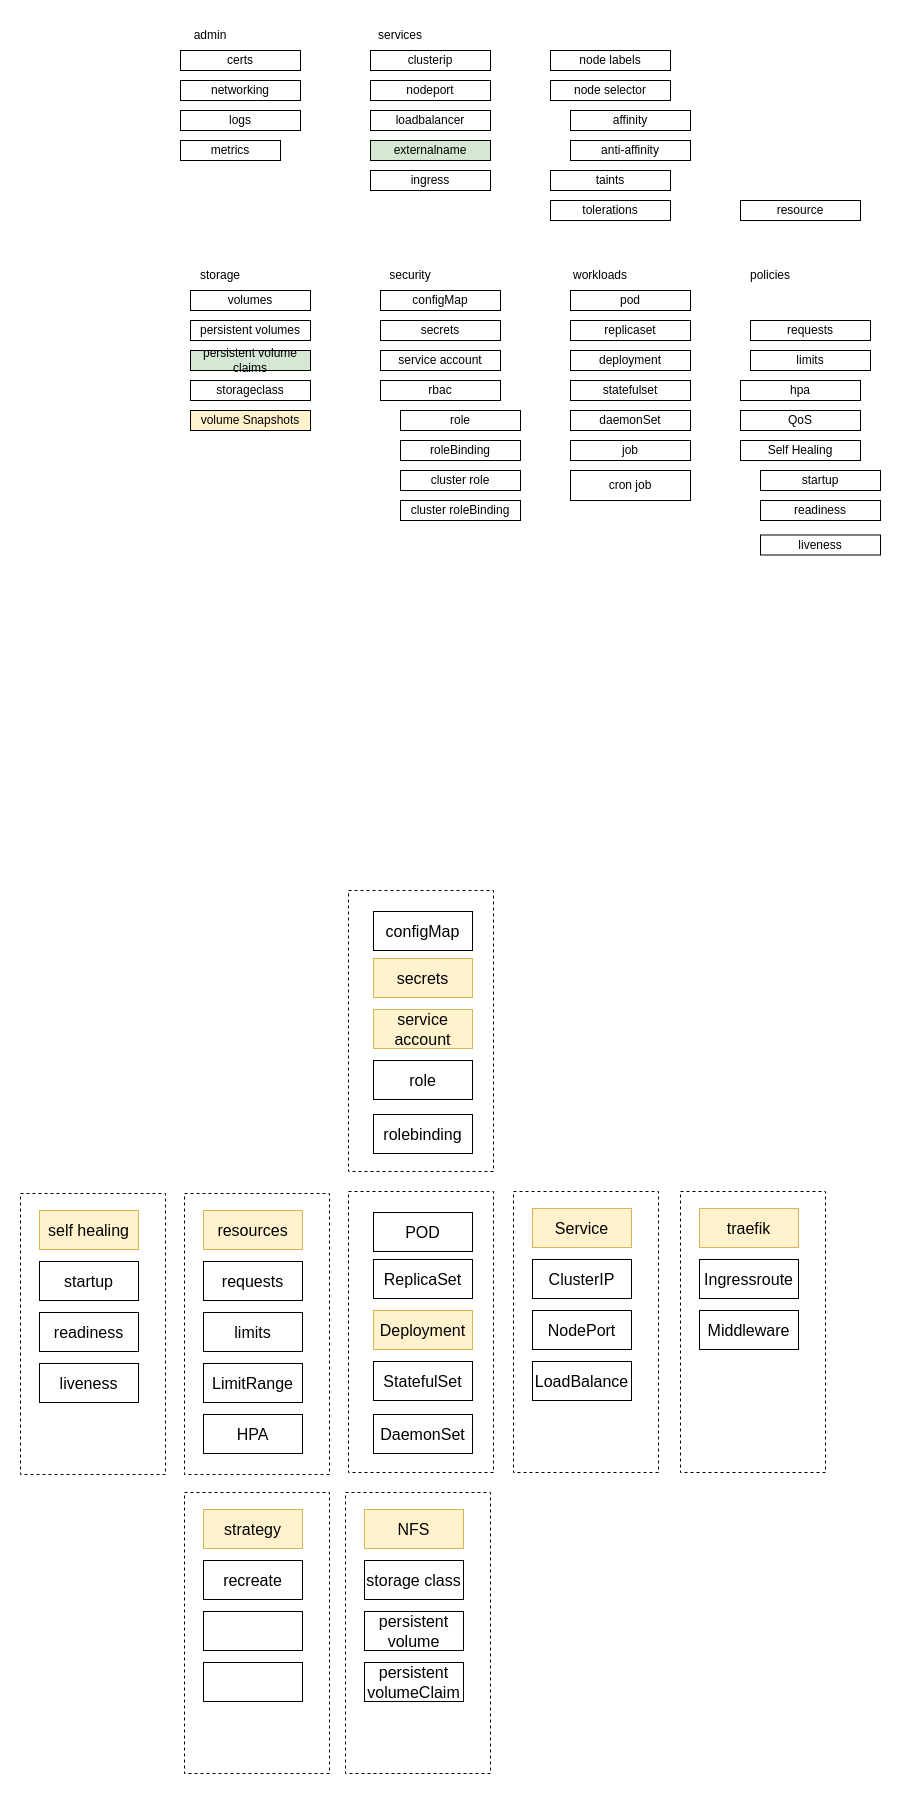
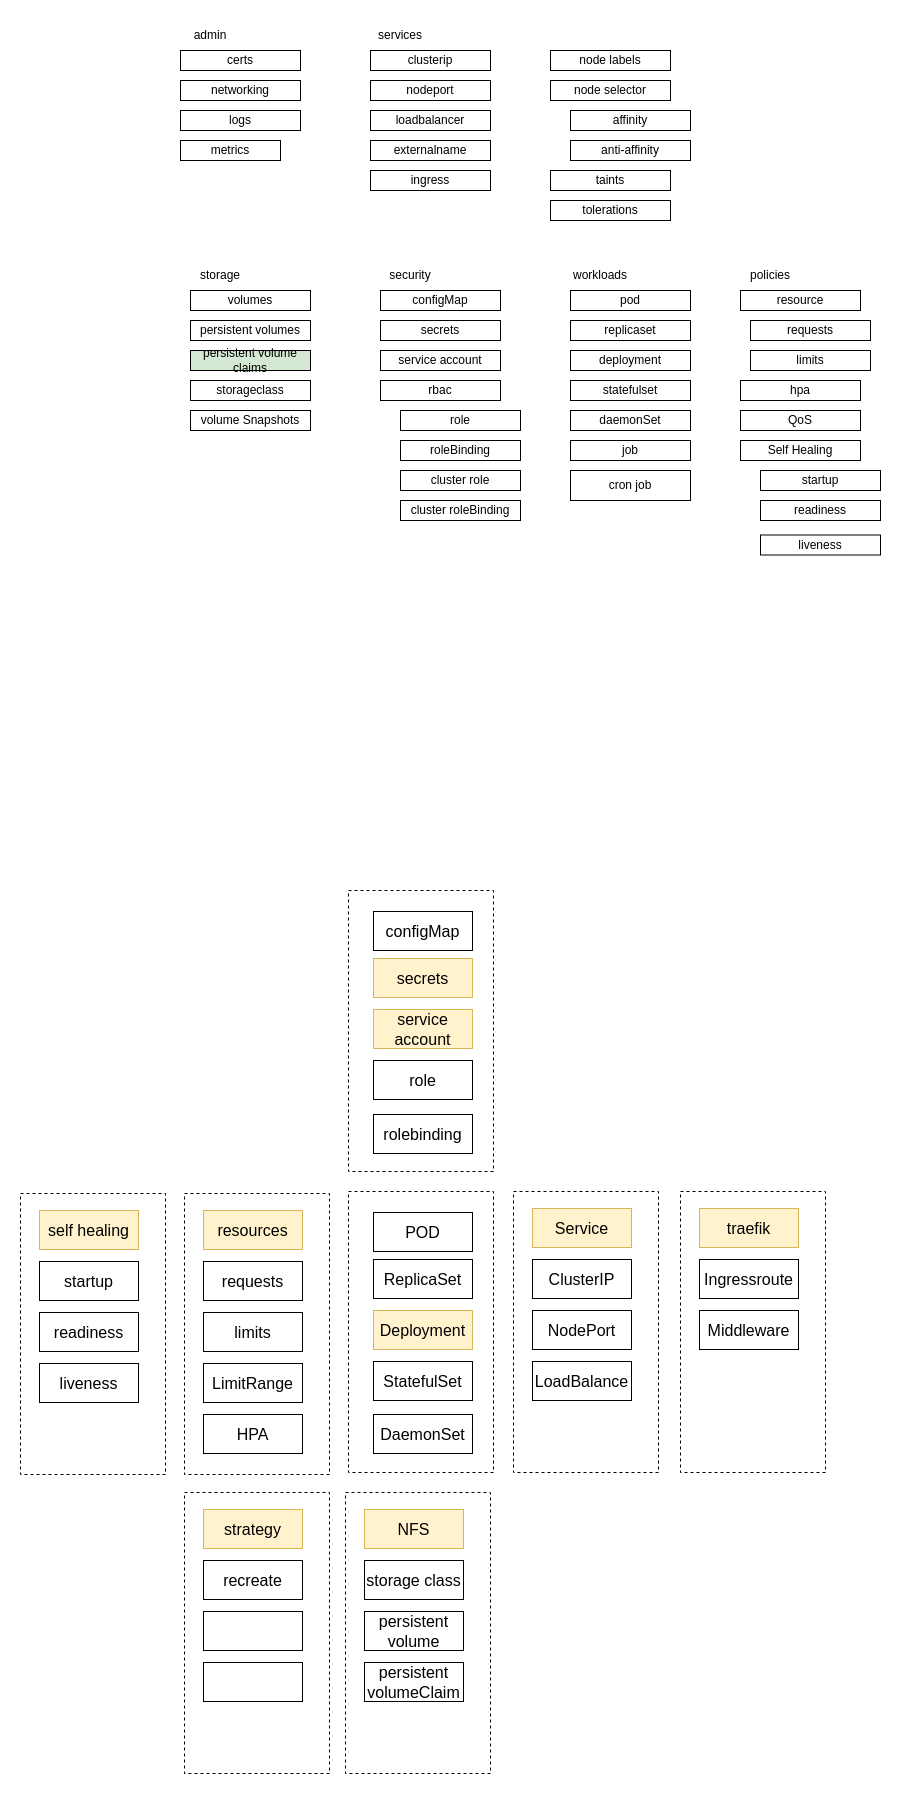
  <mxCell id="0" />
  <mxCell id="1" parent="0" />
  <mxCell id="2" value="certs" style="rounded=0;whiteSpace=wrap;html=1;" parent="1" vertex="1"><mxGeometry x="180" y="50" width="120" height="20" as="geometry" /></mxCell>
  <mxCell id="3" value="networking" style="rounded=0;whiteSpace=wrap;html=1;" parent="1" vertex="1"><mxGeometry x="180" y="80" width="120" height="20" as="geometry" /></mxCell>
  <mxCell id="4" value="logs" style="rounded=0;whiteSpace=wrap;html=1;" parent="1" vertex="1"><mxGeometry x="180" y="110" width="120" height="20" as="geometry" /></mxCell>
  <mxCell id="5" value="metrics" style="rounded=0;whiteSpace=wrap;html=1;" parent="1" vertex="1"><mxGeometry x="180" y="140" width="100" height="20" as="geometry" /></mxCell>
  <mxCell id="6" value="clusterip" style="rounded=0;whiteSpace=wrap;html=1;" parent="1" vertex="1"><mxGeometry x="370" y="50" width="120" height="20" as="geometry" /></mxCell>
  <mxCell id="7" value="nodeport" style="rounded=0;whiteSpace=wrap;html=1;" parent="1" vertex="1"><mxGeometry x="370" y="80" width="120" height="20" as="geometry" /></mxCell>
  <mxCell id="8" value="loadbalancer" style="rounded=0;whiteSpace=wrap;html=1;" parent="1" vertex="1"><mxGeometry x="370" y="110" width="120" height="20" as="geometry" /></mxCell>
- <mxCell id="9" value="externalname" style="rounded=0;whiteSpace=wrap;html=1;fillColor=#d5e8d4;" parent="1" vertex="1"><mxGeometry x="370" y="140" width="120" height="20" as="geometry" /></mxCell>
+ <mxCell id="9" value="externalname" style="rounded=0;whiteSpace=wrap;html=1;" parent="1" vertex="1"><mxGeometry x="370" y="140" width="120" height="20" as="geometry" /></mxCell>
  <mxCell id="10" value="ingress" style="rounded=0;whiteSpace=wrap;html=1;" parent="1" vertex="1"><mxGeometry x="370" y="170" width="120" height="20" as="geometry" /></mxCell>
  <mxCell id="11" value="node labels" style="rounded=0;whiteSpace=wrap;html=1;" parent="1" vertex="1"><mxGeometry x="550" y="50" width="120" height="20" as="geometry" /></mxCell>
  <mxCell id="12" value="node selector" style="rounded=0;whiteSpace=wrap;html=1;" parent="1" vertex="1"><mxGeometry x="550" y="80" width="120" height="20" as="geometry" /></mxCell>
  <mxCell id="13" value="affinity" style="rounded=0;whiteSpace=wrap;html=1;" parent="1" vertex="1"><mxGeometry x="570" y="110" width="120" height="20" as="geometry" /></mxCell>
  <mxCell id="14" value="anti-affinity" style="rounded=0;whiteSpace=wrap;html=1;" parent="1" vertex="1"><mxGeometry x="570" y="140" width="120" height="20" as="geometry" /></mxCell>
  <mxCell id="15" value="admin" style="text;html=1;strokeColor=none;fillColor=none;align=center;verticalAlign=middle;whiteSpace=wrap;rounded=0;" parent="1" vertex="1"><mxGeometry x="180" y="20" width="60" height="30" as="geometry" /></mxCell>
  <mxCell id="16" value="services" style="text;html=1;strokeColor=none;fillColor=none;align=center;verticalAlign=middle;whiteSpace=wrap;rounded=0;" parent="1" vertex="1"><mxGeometry x="370" y="20" width="60" height="30" as="geometry" /></mxCell>
  <mxCell id="17" value="taints" style="rounded=0;whiteSpace=wrap;html=1;" parent="1" vertex="1"><mxGeometry x="550" y="170" width="120" height="20" as="geometry" /></mxCell>
  <mxCell id="18" value="tolerations" style="rounded=0;whiteSpace=wrap;html=1;" parent="1" vertex="1"><mxGeometry x="550" y="200" width="120" height="20" as="geometry" /></mxCell>
  <mxCell id="19" value="storage" style="text;html=1;strokeColor=none;fillColor=none;align=center;verticalAlign=middle;whiteSpace=wrap;rounded=0;" parent="1" vertex="1"><mxGeometry x="190" y="260" width="60" height="30" as="geometry" /></mxCell>
  <mxCell id="20" value="volumes" style="rounded=0;whiteSpace=wrap;html=1;" parent="1" vertex="1"><mxGeometry x="190" y="290" width="120" height="20" as="geometry" /></mxCell>
  <mxCell id="21" value="persistent volumes" style="rounded=0;whiteSpace=wrap;html=1;" parent="1" vertex="1"><mxGeometry x="190" y="320" width="120" height="20" as="geometry" /></mxCell>
  <mxCell id="22" value="persistent volume claims" style="rounded=0;whiteSpace=wrap;html=1;fillColor=#d5e8d4;" parent="1" vertex="1"><mxGeometry x="190" y="350" width="120" height="20" as="geometry" /></mxCell>
  <mxCell id="23" value="storageclass" style="rounded=0;whiteSpace=wrap;html=1;" parent="1" vertex="1"><mxGeometry x="190" y="380" width="120" height="20" as="geometry" /></mxCell>
  <mxCell id="24" value="security" style="text;html=1;strokeColor=none;fillColor=none;align=center;verticalAlign=middle;whiteSpace=wrap;rounded=0;" parent="1" vertex="1"><mxGeometry x="380" y="260" width="60" height="30" as="geometry" /></mxCell>
  <mxCell id="25" value="configMap" style="rounded=0;whiteSpace=wrap;html=1;" parent="1" vertex="1"><mxGeometry x="380" y="290" width="120" height="20" as="geometry" /></mxCell>
  <mxCell id="26" value="secrets" style="rounded=0;whiteSpace=wrap;html=1;" parent="1" vertex="1"><mxGeometry x="380" y="320" width="120" height="20" as="geometry" /></mxCell>
  <mxCell id="27" value="service account" style="rounded=0;whiteSpace=wrap;html=1;" parent="1" vertex="1"><mxGeometry x="380" y="350" width="120" height="20" as="geometry" /></mxCell>
  <mxCell id="28" value="rbac" style="rounded=0;whiteSpace=wrap;html=1;" parent="1" vertex="1"><mxGeometry x="380" y="380" width="120" height="20" as="geometry" /></mxCell>
  <mxCell id="29" value="role" style="rounded=0;whiteSpace=wrap;html=1;" parent="1" vertex="1"><mxGeometry x="400" y="410" width="120" height="20" as="geometry" /></mxCell>
  <mxCell id="30" value="roleBinding" style="rounded=0;whiteSpace=wrap;html=1;" parent="1" vertex="1"><mxGeometry x="400" y="440" width="120" height="20" as="geometry" /></mxCell>
  <mxCell id="31" value="cluster role" style="rounded=0;whiteSpace=wrap;html=1;" parent="1" vertex="1"><mxGeometry x="400" y="470" width="120" height="20" as="geometry" /></mxCell>
  <mxCell id="32" value="cluster roleBinding" style="rounded=0;whiteSpace=wrap;html=1;" parent="1" vertex="1"><mxGeometry x="400" y="500" width="120" height="20" as="geometry" /></mxCell>
  <mxCell id="33" value="workloads" style="text;html=1;strokeColor=none;fillColor=none;align=center;verticalAlign=middle;whiteSpace=wrap;rounded=0;" parent="1" vertex="1"><mxGeometry x="570" y="260" width="60" height="30" as="geometry" /></mxCell>
  <mxCell id="34" value="pod" style="rounded=0;whiteSpace=wrap;html=1;" parent="1" vertex="1"><mxGeometry x="570" y="290" width="120" height="20" as="geometry" /></mxCell>
  <mxCell id="35" value="replicaset" style="rounded=0;whiteSpace=wrap;html=1;" parent="1" vertex="1"><mxGeometry x="570" y="320" width="120" height="20" as="geometry" /></mxCell>
  <mxCell id="36" value="deployment" style="rounded=0;whiteSpace=wrap;html=1;" parent="1" vertex="1"><mxGeometry x="570" y="350" width="120" height="20" as="geometry" /></mxCell>
  <mxCell id="37" value="statefulset" style="rounded=0;whiteSpace=wrap;html=1;" parent="1" vertex="1"><mxGeometry x="570" y="380" width="120" height="20" as="geometry" /></mxCell>
  <mxCell id="38" value="daemonSet" style="rounded=0;whiteSpace=wrap;html=1;" parent="1" vertex="1"><mxGeometry x="570" y="410" width="120" height="20" as="geometry" /></mxCell>
  <mxCell id="39" value="job" style="rounded=0;whiteSpace=wrap;html=1;" parent="1" vertex="1"><mxGeometry x="570" y="440" width="120" height="20" as="geometry" /></mxCell>
  <mxCell id="40" value="cron job" style="rounded=0;whiteSpace=wrap;html=1;" parent="1" vertex="1"><mxGeometry x="570" y="470" width="120" height="30" as="geometry" /></mxCell>
  <mxCell id="41" value="policies" style="text;html=1;strokeColor=none;fillColor=none;align=center;verticalAlign=middle;whiteSpace=wrap;rounded=0;" parent="1" vertex="1"><mxGeometry x="740" y="260" width="60" height="30" as="geometry" /></mxCell>
- <mxCell id="42" value="resource" style="rounded=0;whiteSpace=wrap;html=1;" parent="1" vertex="1"><mxGeometry x="740" y="200" width="120" height="20" as="geometry" /></mxCell>
+ <mxCell id="42" value="resource" style="rounded=0;whiteSpace=wrap;html=1;" parent="1" vertex="1"><mxGeometry x="740" y="290" width="120" height="20" as="geometry" /></mxCell>
  <mxCell id="43" value="requests" style="rounded=0;whiteSpace=wrap;html=1;" parent="1" vertex="1"><mxGeometry x="750" y="320" width="120" height="20" as="geometry" /></mxCell>
  <mxCell id="44" value="limits" style="rounded=0;whiteSpace=wrap;html=1;" parent="1" vertex="1"><mxGeometry x="750" y="350" width="120" height="20" as="geometry" /></mxCell>
  <mxCell id="45" value="hpa" style="rounded=0;whiteSpace=wrap;html=1;" parent="1" vertex="1"><mxGeometry x="740" y="380" width="120" height="20" as="geometry" /></mxCell>
  <mxCell id="46" value="QoS" style="rounded=0;whiteSpace=wrap;html=1;" parent="1" vertex="1"><mxGeometry x="740" y="410" width="120" height="20" as="geometry" /></mxCell>
  <mxCell id="47" value="Self Healing" style="rounded=0;whiteSpace=wrap;html=1;" parent="1" vertex="1"><mxGeometry x="740" y="440" width="120" height="20" as="geometry" /></mxCell>
  <mxCell id="48" value="startup" style="rounded=0;whiteSpace=wrap;html=1;" parent="1" vertex="1"><mxGeometry x="760" y="470" width="120" height="20" as="geometry" /></mxCell>
  <mxCell id="49" value="readiness" style="rounded=0;whiteSpace=wrap;html=1;" parent="1" vertex="1"><mxGeometry x="760" y="500" width="120" height="20" as="geometry" /></mxCell>
  <mxCell id="50" value="liveness" style="rounded=0;whiteSpace=wrap;html=1;" parent="1" vertex="1"><mxGeometry x="760" y="534.5" width="120" height="20" as="geometry" /></mxCell>
- <mxCell id="51" value="volume Snapshots" style="rounded=0;whiteSpace=wrap;html=1;fillColor=#fff2cc;" parent="1" vertex="1"><mxGeometry x="190" y="410" width="120" height="20" as="geometry" /></mxCell>
+ <mxCell id="51" value="volume Snapshots" style="rounded=0;whiteSpace=wrap;html=1;" parent="1" vertex="1"><mxGeometry x="190" y="410" width="120" height="20" as="geometry" /></mxCell>
  <mxCell id="52" value="" style="rounded=0;whiteSpace=wrap;html=1;fontSize=16;fillColor=none;dashed=1;" parent="1" vertex="1"><mxGeometry x="513" y="1191" width="145" height="281" as="geometry" /></mxCell>
  <mxCell id="53" value="" style="rounded=0;whiteSpace=wrap;html=1;fontSize=16;fillColor=none;dashed=1;" parent="1" vertex="1"><mxGeometry x="348" y="1191" width="145" height="281" as="geometry" /></mxCell>
  <mxCell id="54" value="POD" style="rounded=0;whiteSpace=wrap;html=1;fontSize=16;" parent="1" vertex="1"><mxGeometry x="373" y="1212" width="99" height="39" as="geometry" /></mxCell>
  <mxCell id="55" value="ReplicaSet" style="rounded=0;whiteSpace=wrap;html=1;fontSize=16;" parent="1" vertex="1"><mxGeometry x="373" y="1259" width="99" height="39" as="geometry" /></mxCell>
  <mxCell id="56" value="Deployment" style="rounded=0;whiteSpace=wrap;html=1;fontSize=16;fillColor=#fff2cc;strokeColor=#d6b656;" parent="1" vertex="1"><mxGeometry x="373" y="1310" width="99" height="39" as="geometry" /></mxCell>
  <mxCell id="57" value="StatefulSet" style="rounded=0;whiteSpace=wrap;html=1;fontSize=16;" parent="1" vertex="1"><mxGeometry x="373" y="1361" width="99" height="39" as="geometry" /></mxCell>
  <mxCell id="58" value="DaemonSet" style="rounded=0;whiteSpace=wrap;html=1;fontSize=16;" parent="1" vertex="1"><mxGeometry x="373" y="1414" width="99" height="39" as="geometry" /></mxCell>
  <mxCell id="59" value="NodePort" style="rounded=0;whiteSpace=wrap;html=1;fontSize=16;" parent="1" vertex="1"><mxGeometry x="532" y="1310" width="99" height="39" as="geometry" /></mxCell>
  <mxCell id="60" value="ClusterIP" style="rounded=0;whiteSpace=wrap;html=1;fontSize=16;" parent="1" vertex="1"><mxGeometry x="532" y="1259" width="99" height="39" as="geometry" /></mxCell>
  <mxCell id="61" value="Service" style="rounded=0;whiteSpace=wrap;html=1;fontSize=16;fillColor=#fff2cc;strokeColor=#d6b656;" parent="1" vertex="1"><mxGeometry x="532" y="1208" width="99" height="39" as="geometry" /></mxCell>
  <mxCell id="62" value="LoadBalance" style="rounded=0;whiteSpace=wrap;html=1;fontSize=16;" parent="1" vertex="1"><mxGeometry x="532" y="1361" width="99" height="39" as="geometry" /></mxCell>
  <mxCell id="63" value="" style="rounded=0;whiteSpace=wrap;html=1;fontSize=16;fillColor=none;dashed=1;" parent="1" vertex="1"><mxGeometry x="680" y="1191" width="145" height="281" as="geometry" /></mxCell>
  <mxCell id="64" value="Middleware" style="rounded=0;whiteSpace=wrap;html=1;fontSize=16;" parent="1" vertex="1"><mxGeometry x="699" y="1310" width="99" height="39" as="geometry" /></mxCell>
  <mxCell id="65" value="Ingressroute" style="rounded=0;whiteSpace=wrap;html=1;fontSize=16;" parent="1" vertex="1"><mxGeometry x="699" y="1259" width="99" height="39" as="geometry" /></mxCell>
  <mxCell id="66" value="traefik" style="rounded=0;whiteSpace=wrap;html=1;fontSize=16;fillColor=#fff2cc;strokeColor=#d6b656;" parent="1" vertex="1"><mxGeometry x="699" y="1208" width="99" height="39" as="geometry" /></mxCell>
  <mxCell id="67" value="" style="rounded=0;whiteSpace=wrap;html=1;fontSize=16;fillColor=none;dashed=1;" parent="1" vertex="1"><mxGeometry x="184" y="1193" width="145" height="281" as="geometry" /></mxCell>
  <mxCell id="68" value="limits" style="rounded=0;whiteSpace=wrap;html=1;fontSize=16;" parent="1" vertex="1"><mxGeometry x="203" y="1312" width="99" height="39" as="geometry" /></mxCell>
  <mxCell id="69" value="requests" style="rounded=0;whiteSpace=wrap;html=1;fontSize=16;" parent="1" vertex="1"><mxGeometry x="203" y="1261" width="99" height="39" as="geometry" /></mxCell>
  <mxCell id="70" value="resources" style="rounded=0;whiteSpace=wrap;html=1;fontSize=16;fillColor=#fff2cc;strokeColor=#d6b656;" parent="1" vertex="1"><mxGeometry x="203" y="1210" width="99" height="39" as="geometry" /></mxCell>
  <mxCell id="71" value="LimitRange" style="rounded=0;whiteSpace=wrap;html=1;fontSize=16;" parent="1" vertex="1"><mxGeometry x="203" y="1363" width="99" height="39" as="geometry" /></mxCell>
  <mxCell id="72" value="HPA" style="rounded=0;whiteSpace=wrap;html=1;fontSize=16;" parent="1" vertex="1"><mxGeometry x="203" y="1414" width="99" height="39" as="geometry" /></mxCell>
  <mxCell id="73" value="" style="rounded=0;whiteSpace=wrap;html=1;fontSize=16;fillColor=none;dashed=1;" parent="1" vertex="1"><mxGeometry x="345" y="1492" width="145" height="281" as="geometry" /></mxCell>
  <mxCell id="74" value="persistent volume" style="rounded=0;whiteSpace=wrap;html=1;fontSize=16;" parent="1" vertex="1"><mxGeometry x="364" y="1611" width="99" height="39" as="geometry" /></mxCell>
  <mxCell id="75" value="storage class" style="rounded=0;whiteSpace=wrap;html=1;fontSize=16;" parent="1" vertex="1"><mxGeometry x="364" y="1560" width="99" height="39" as="geometry" /></mxCell>
  <mxCell id="76" value="NFS" style="rounded=0;whiteSpace=wrap;html=1;fontSize=16;fillColor=#fff2cc;strokeColor=#d6b656;" parent="1" vertex="1"><mxGeometry x="364" y="1509" width="99" height="39" as="geometry" /></mxCell>
  <mxCell id="77" value="persistent volumeClaim" style="rounded=0;whiteSpace=wrap;html=1;fontSize=16;" parent="1" vertex="1"><mxGeometry x="364" y="1662" width="99" height="39" as="geometry" /></mxCell>
  <mxCell id="78" value="" style="rounded=0;whiteSpace=wrap;html=1;fontSize=16;fillColor=none;dashed=1;" parent="1" vertex="1"><mxGeometry x="348" y="890" width="145" height="281" as="geometry" /></mxCell>
  <mxCell id="79" value="configMap" style="rounded=0;whiteSpace=wrap;html=1;fontSize=16;" parent="1" vertex="1"><mxGeometry x="373" y="911" width="99" height="39" as="geometry" /></mxCell>
  <mxCell id="80" value="secrets" style="rounded=0;whiteSpace=wrap;html=1;fontSize=16;fillColor=#fff2cc;strokeColor=#d6b656;" parent="1" vertex="1"><mxGeometry x="373" y="958" width="99" height="39" as="geometry" /></mxCell>
  <mxCell id="81" value="service&lt;br&gt;account" style="rounded=0;whiteSpace=wrap;html=1;fontSize=16;fillColor=#fff2cc;strokeColor=#d6b656;" parent="1" vertex="1"><mxGeometry x="373" y="1009" width="99" height="39" as="geometry" /></mxCell>
  <mxCell id="82" value="role" style="rounded=0;whiteSpace=wrap;html=1;fontSize=16;" parent="1" vertex="1"><mxGeometry x="373" y="1060" width="99" height="39" as="geometry" /></mxCell>
  <mxCell id="83" value="rolebinding" style="rounded=0;whiteSpace=wrap;html=1;fontSize=16;" parent="1" vertex="1"><mxGeometry x="373" y="1114" width="99" height="39" as="geometry" /></mxCell>
  <mxCell id="84" value="" style="rounded=0;whiteSpace=wrap;html=1;fontSize=16;fillColor=none;dashed=1;" parent="1" vertex="1"><mxGeometry x="20" y="1193" width="145" height="281" as="geometry" /></mxCell>
  <mxCell id="85" value="readiness" style="rounded=0;whiteSpace=wrap;html=1;fontSize=16;" parent="1" vertex="1"><mxGeometry x="39" y="1312" width="99" height="39" as="geometry" /></mxCell>
  <mxCell id="86" value="startup" style="rounded=0;whiteSpace=wrap;html=1;fontSize=16;" parent="1" vertex="1"><mxGeometry x="39" y="1261" width="99" height="39" as="geometry" /></mxCell>
  <mxCell id="87" value="self healing" style="rounded=0;whiteSpace=wrap;html=1;fontSize=16;fillColor=#fff2cc;strokeColor=#d6b656;" parent="1" vertex="1"><mxGeometry x="39" y="1210" width="99" height="39" as="geometry" /></mxCell>
  <mxCell id="88" value="liveness" style="rounded=0;whiteSpace=wrap;html=1;fontSize=16;" parent="1" vertex="1"><mxGeometry x="39" y="1363" width="99" height="39" as="geometry" /></mxCell>
  <mxCell id="89" value="" style="rounded=0;whiteSpace=wrap;html=1;fontSize=16;fillColor=none;dashed=1;" vertex="1" parent="1"><mxGeometry x="184" y="1492" width="145" height="281" as="geometry" /></mxCell>
  <mxCell id="90" value="" style="rounded=0;whiteSpace=wrap;html=1;fontSize=16;" vertex="1" parent="1"><mxGeometry x="203" y="1611" width="99" height="39" as="geometry" /></mxCell>
  <mxCell id="91" value="recreate" style="rounded=0;whiteSpace=wrap;html=1;fontSize=16;" vertex="1" parent="1"><mxGeometry x="203" y="1560" width="99" height="39" as="geometry" /></mxCell>
  <mxCell id="92" value="strategy" style="rounded=0;whiteSpace=wrap;html=1;fontSize=16;fillColor=#fff2cc;strokeColor=#d6b656;" vertex="1" parent="1"><mxGeometry x="203" y="1509" width="99" height="39" as="geometry" /></mxCell>
  <mxCell id="93" value="" style="rounded=0;whiteSpace=wrap;html=1;fontSize=16;" vertex="1" parent="1"><mxGeometry x="203" y="1662" width="99" height="39" as="geometry" /></mxCell>
